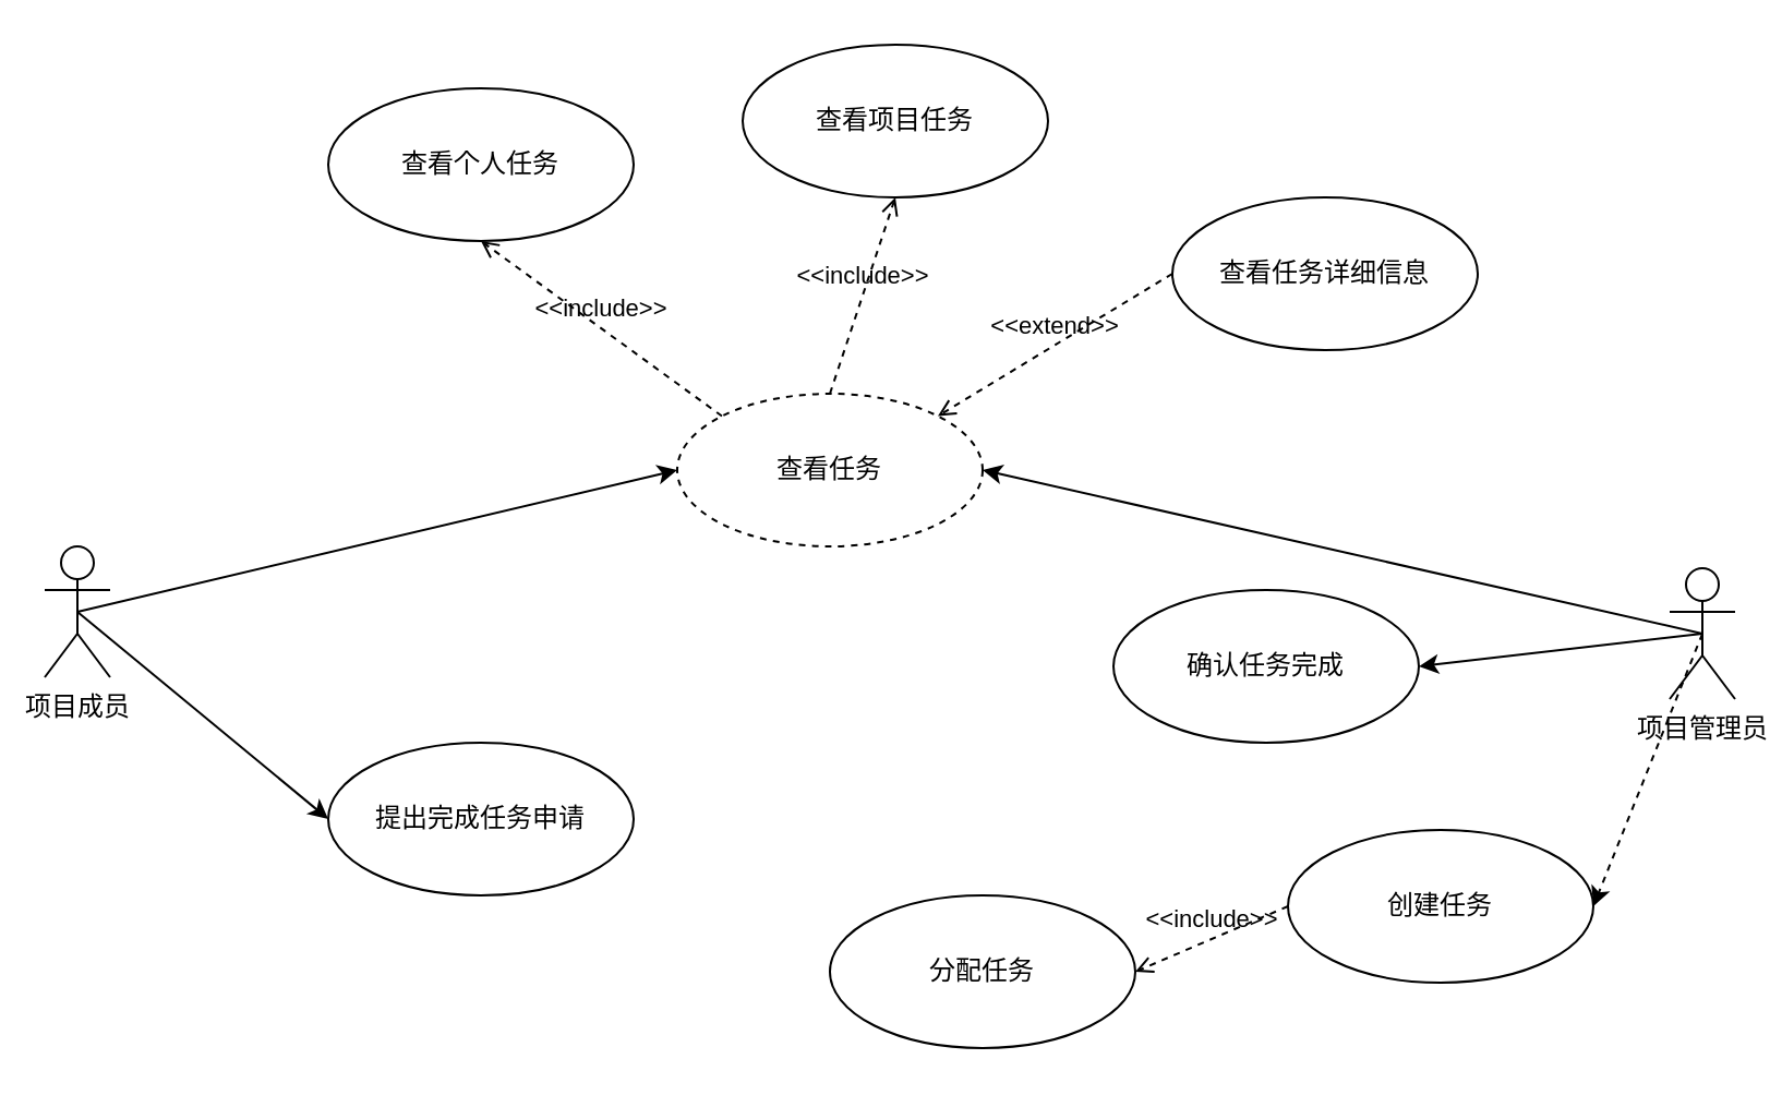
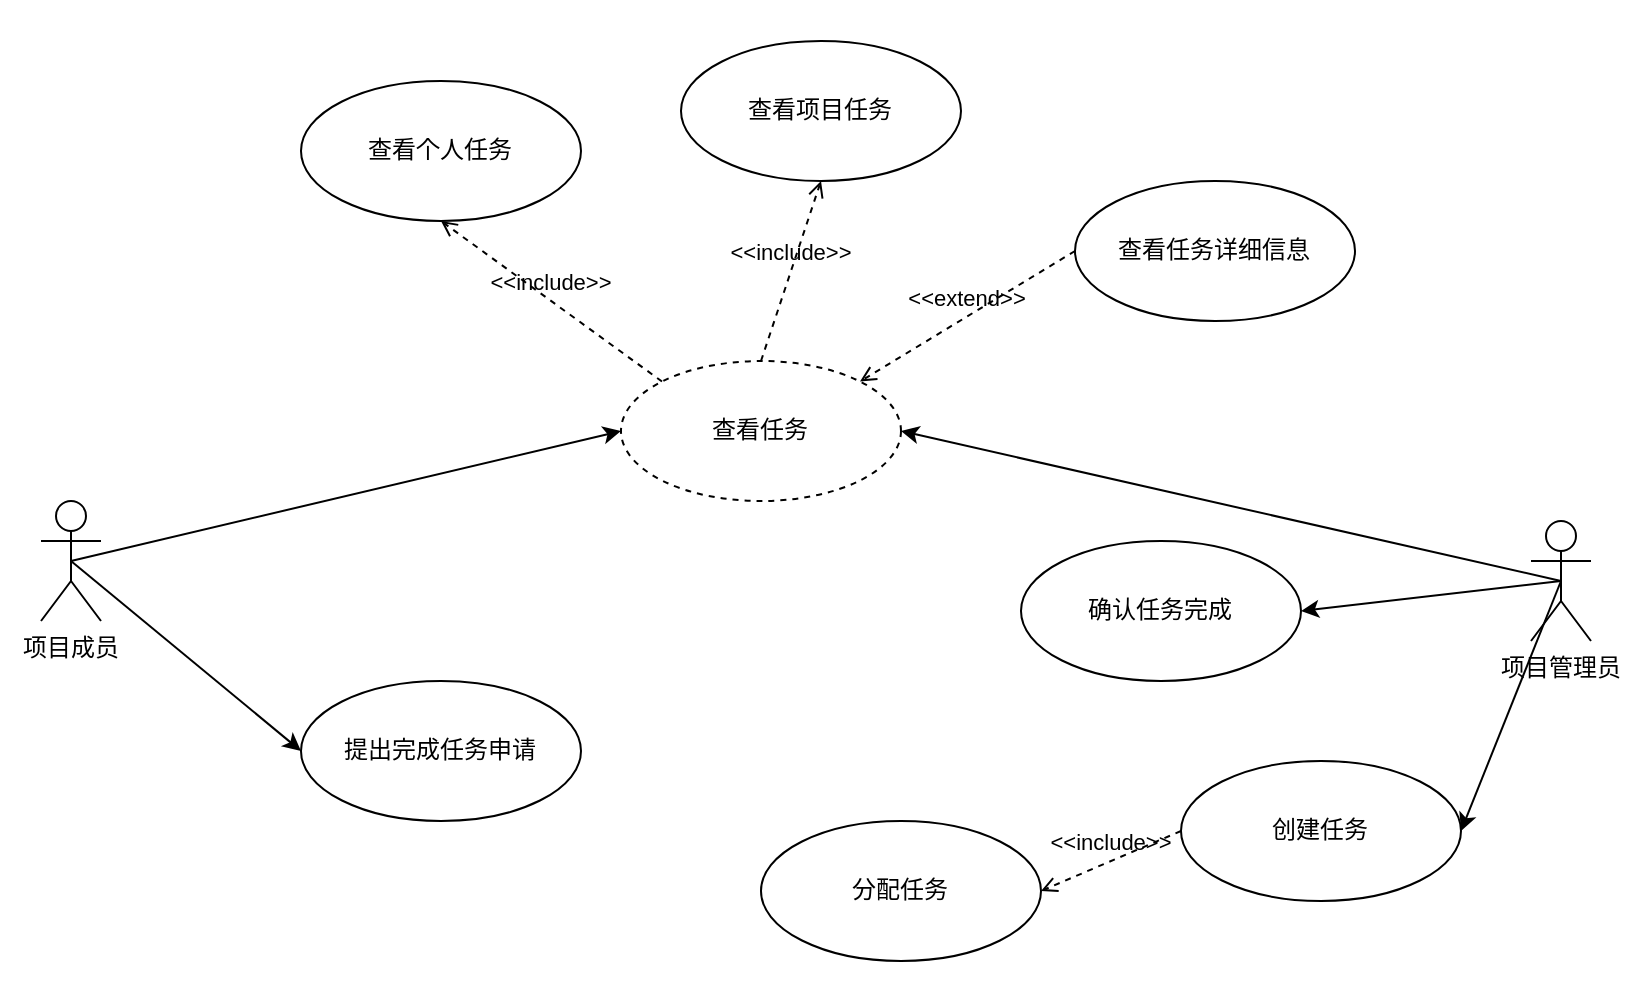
  <mxCell id="0" />
  <mxCell id="1" parent="0" />
  <mxCell id="2" style="edgeStyle=none;html=1;exitX=0.5;exitY=0.5;exitDx=0;exitDy=0;exitPerimeter=0;entryX=0;entryY=0.5;entryDx=0;entryDy=0;" parent="1" source="4" target="5" edge="1"><mxGeometry relative="1" as="geometry" /></mxCell>
  <mxCell id="3" style="edgeStyle=none;html=1;exitX=0.5;exitY=0.5;exitDx=0;exitDy=0;exitPerimeter=0;entryX=0;entryY=0.5;entryDx=0;entryDy=0;" parent="1" source="4" target="10" edge="1"><mxGeometry relative="1" as="geometry" /></mxCell>
  <mxCell id="4" value="项目成员" style="shape=umlActor;verticalLabelPosition=bottom;verticalAlign=top;html=1;outlineConnect=0;" parent="1" vertex="1"><mxGeometry x="20" y="250" width="30" height="60" as="geometry" /></mxCell>
  <mxCell id="5" value="查看任务" style="ellipse;whiteSpace=wrap;html=1;dashed=1;" parent="1" vertex="1"><mxGeometry x="310" y="180" width="140" height="70" as="geometry" /></mxCell>
  <mxCell id="6" value="查看个人任务" style="ellipse;whiteSpace=wrap;html=1;" parent="1" vertex="1"><mxGeometry x="150" y="40" width="140" height="70" as="geometry" /></mxCell>
  <mxCell id="7" value="&amp;lt;&amp;lt;include&amp;gt;&amp;gt;" style="html=1;verticalAlign=bottom;labelBackgroundColor=none;endArrow=open;endFill=0;dashed=1;entryX=0.5;entryY=1;entryDx=0;entryDy=0;exitX=0;exitY=0;exitDx=0;exitDy=0;" parent="1" source="5" target="6" edge="1"><mxGeometry width="160" relative="1" as="geometry"><mxPoint x="200" y="170" as="sourcePoint" /><mxPoint x="360" y="170" as="targetPoint" /></mxGeometry></mxCell>
  <mxCell id="8" value="查看项目任务" style="ellipse;whiteSpace=wrap;html=1;" parent="1" vertex="1"><mxGeometry x="340" y="20" width="140" height="70" as="geometry" /></mxCell>
  <mxCell id="9" value="&amp;lt;&amp;lt;include&amp;gt;&amp;gt;" style="html=1;verticalAlign=bottom;labelBackgroundColor=none;endArrow=open;endFill=0;dashed=1;entryX=0.5;entryY=1;entryDx=0;entryDy=0;exitX=0.5;exitY=0;exitDx=0;exitDy=0;" parent="1" source="5" target="8" edge="1"><mxGeometry width="160" relative="1" as="geometry"><mxPoint x="190" y="165" as="sourcePoint" /><mxPoint x="320" y="65" as="targetPoint" /><Array as="points" /></mxGeometry></mxCell>
  <mxCell id="10" value="提出完成任务申请" style="ellipse;whiteSpace=wrap;html=1;" parent="1" vertex="1"><mxGeometry x="150" y="340" width="140" height="70" as="geometry" /></mxCell>
- <mxCell id="11" style="edgeStyle=none;html=1;exitX=0.5;exitY=0.5;exitDx=0;exitDy=0;exitPerimeter=0;entryX=1;entryY=0.5;entryDx=0;entryDy=0;dashed=1;" parent="1" source="14" target="15" edge="1"><mxGeometry relative="1" as="geometry"><mxPoint x="720" y="230" as="targetPoint" /></mxGeometry></mxCell>
+ <mxCell id="11" style="edgeStyle=none;html=1;exitX=0.5;exitY=0.5;exitDx=0;exitDy=0;exitPerimeter=0;entryX=1;entryY=0.5;entryDx=0;entryDy=0;" parent="1" source="14" target="15" edge="1"><mxGeometry relative="1" as="geometry"><mxPoint x="720" y="230" as="targetPoint" /></mxGeometry></mxCell>
  <mxCell id="12" style="edgeStyle=none;html=1;exitX=0.5;exitY=0.5;exitDx=0;exitDy=0;exitPerimeter=0;entryX=1;entryY=0.5;entryDx=0;entryDy=0;" parent="1" source="14" target="5" edge="1"><mxGeometry relative="1" as="geometry"><mxPoint x="400" y="210" as="targetPoint" /></mxGeometry></mxCell>
  <mxCell id="13" style="rounded=0;orthogonalLoop=1;jettySize=auto;html=1;exitX=0.5;exitY=0.5;exitDx=0;exitDy=0;exitPerimeter=0;entryX=1;entryY=0.5;entryDx=0;entryDy=0;" edge="1" parent="1" source="14" target="20"><mxGeometry relative="1" as="geometry" /></mxCell>
  <mxCell id="14" value="项目管理员" style="shape=umlActor;verticalLabelPosition=bottom;verticalAlign=top;html=1;outlineConnect=0;" parent="1" vertex="1"><mxGeometry x="765" y="260" width="30" height="60" as="geometry" /></mxCell>
  <mxCell id="15" value="创建任务" style="ellipse;whiteSpace=wrap;html=1;" parent="1" vertex="1"><mxGeometry x="590" y="380" width="140" height="70" as="geometry" /></mxCell>
  <mxCell id="16" value="分配任务" style="ellipse;whiteSpace=wrap;html=1;" parent="1" vertex="1"><mxGeometry x="380" y="410" width="140" height="70" as="geometry" /></mxCell>
  <mxCell id="17" value="查看任务详细信息" style="ellipse;whiteSpace=wrap;html=1;" parent="1" vertex="1"><mxGeometry x="537" y="90" width="140" height="70" as="geometry" /></mxCell>
  <mxCell id="18" value="&amp;lt;&amp;lt;extend&amp;gt;&amp;gt;" style="html=1;verticalAlign=bottom;labelBackgroundColor=none;endArrow=open;endFill=0;dashed=1;rounded=0;exitX=0;exitY=0.5;exitDx=0;exitDy=0;entryX=1;entryY=0;entryDx=0;entryDy=0;" parent="1" source="17" target="5" edge="1"><mxGeometry width="160" relative="1" as="geometry"><mxPoint x="490" y="180" as="sourcePoint" /><mxPoint x="650" y="180" as="targetPoint" /></mxGeometry></mxCell>
  <mxCell id="19" value="&amp;lt;&amp;lt;include&amp;gt;&amp;gt;" style="html=1;verticalAlign=bottom;labelBackgroundColor=none;endArrow=open;endFill=0;dashed=1;exitX=0;exitY=0.5;exitDx=0;exitDy=0;entryX=1;entryY=0.5;entryDx=0;entryDy=0;" parent="1" source="15" target="16" edge="1"><mxGeometry width="160" relative="1" as="geometry"><mxPoint x="390" y="190" as="sourcePoint" /><mxPoint x="360" y="420" as="targetPoint" /><Array as="points" /></mxGeometry></mxCell>
  <mxCell id="20" value="确认任务完成" style="ellipse;whiteSpace=wrap;html=1;" vertex="1" parent="1"><mxGeometry x="510" y="270" width="140" height="70" as="geometry" /></mxCell>
